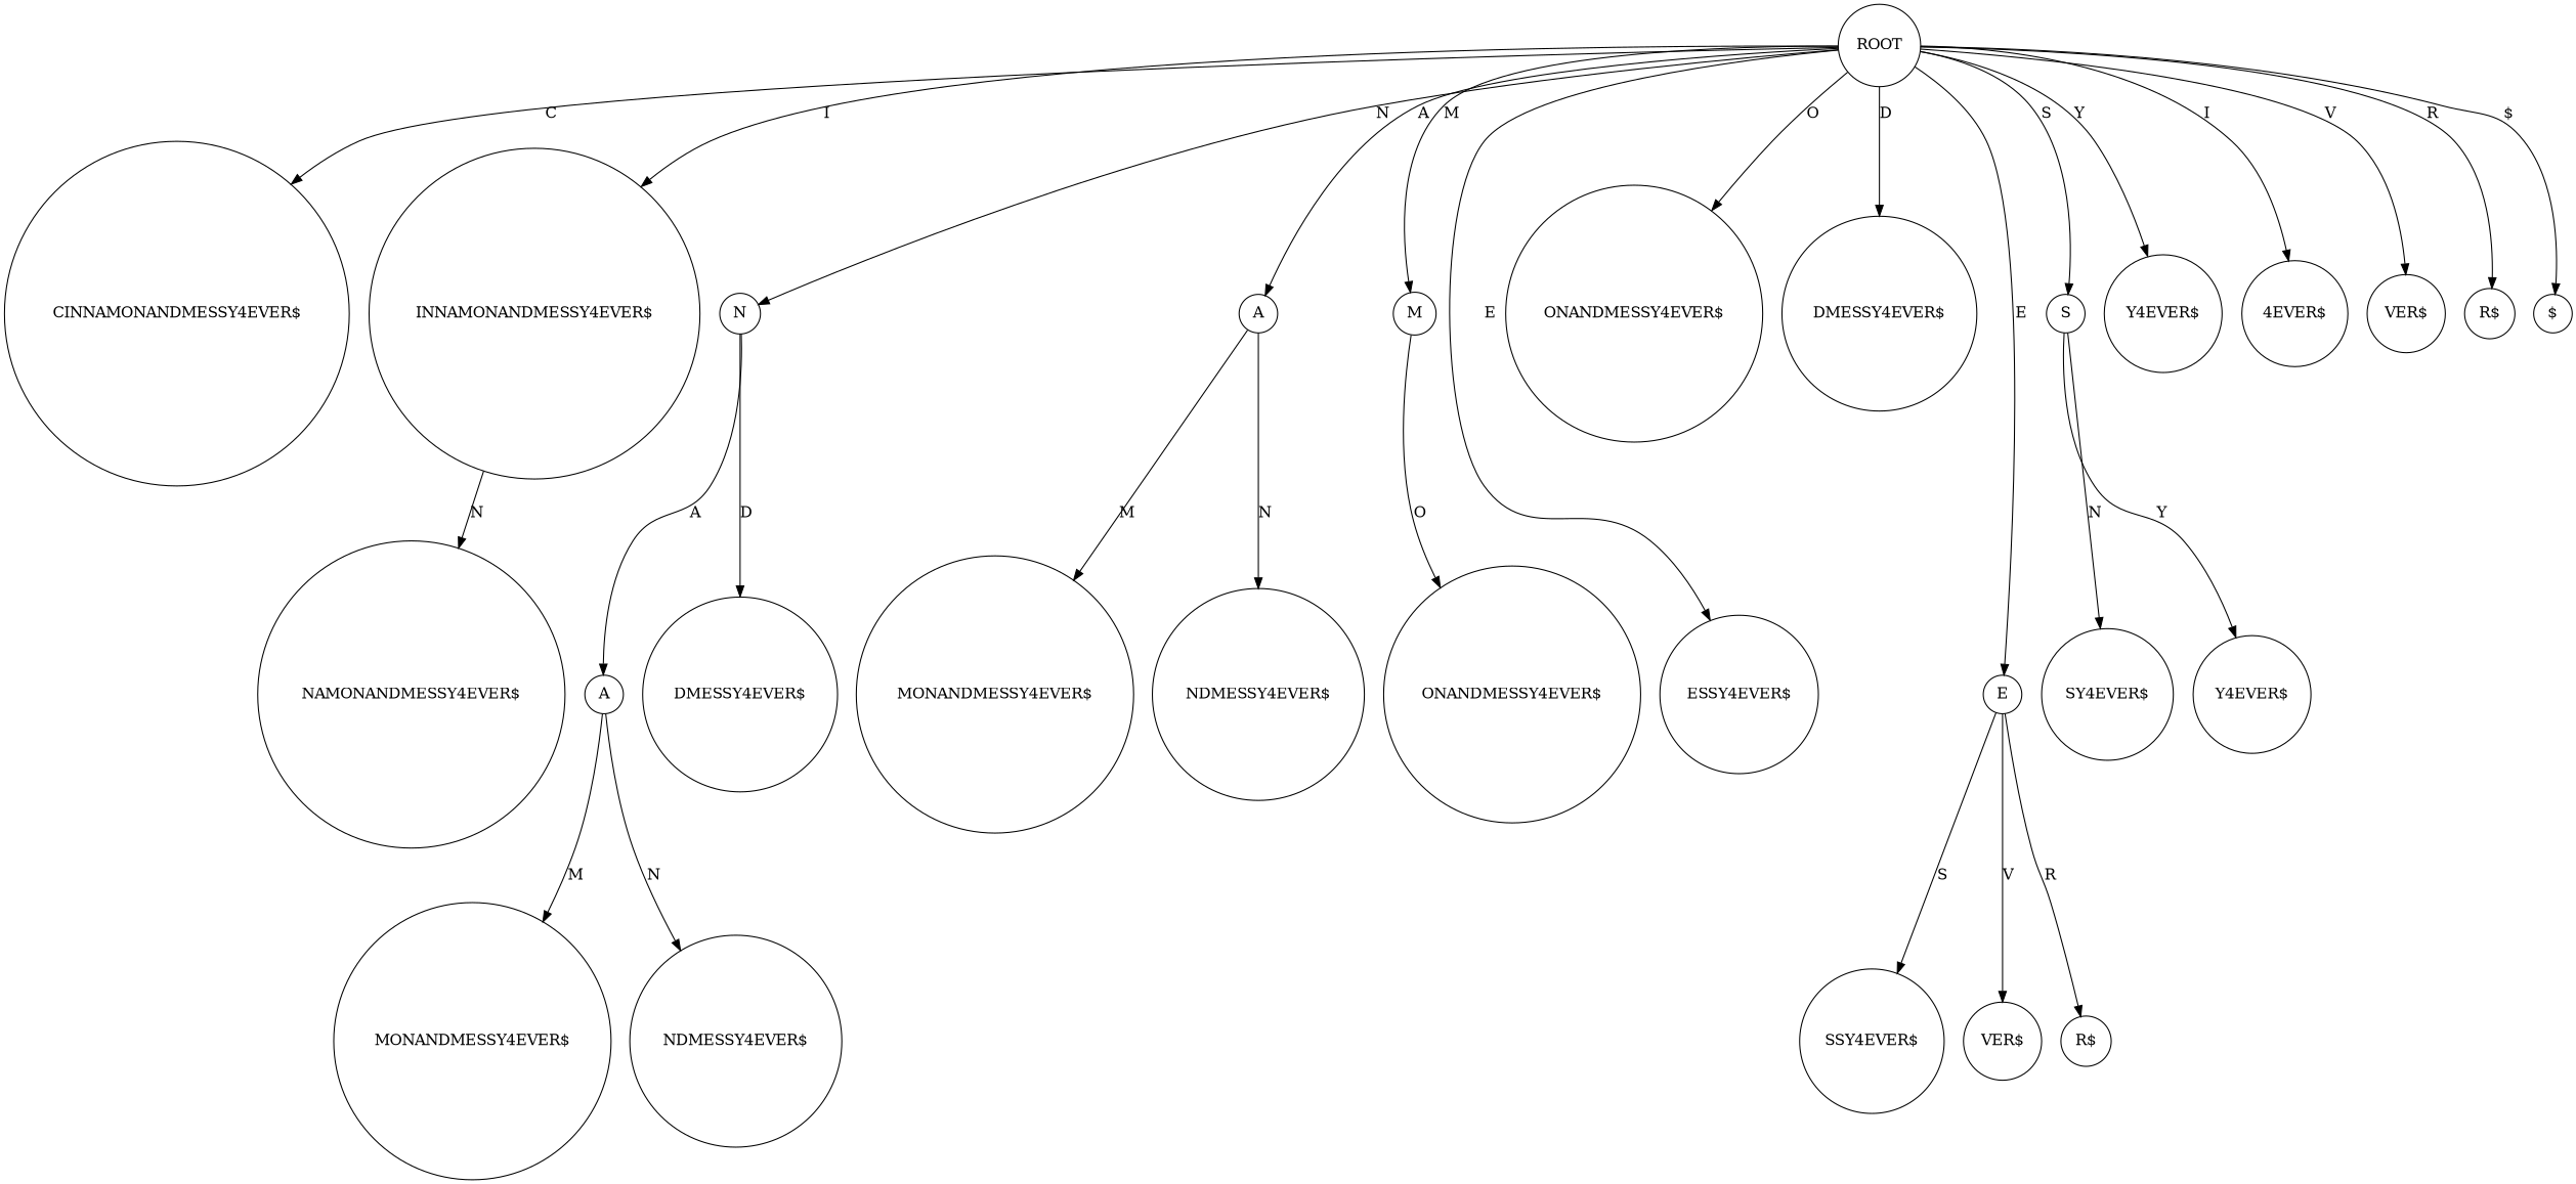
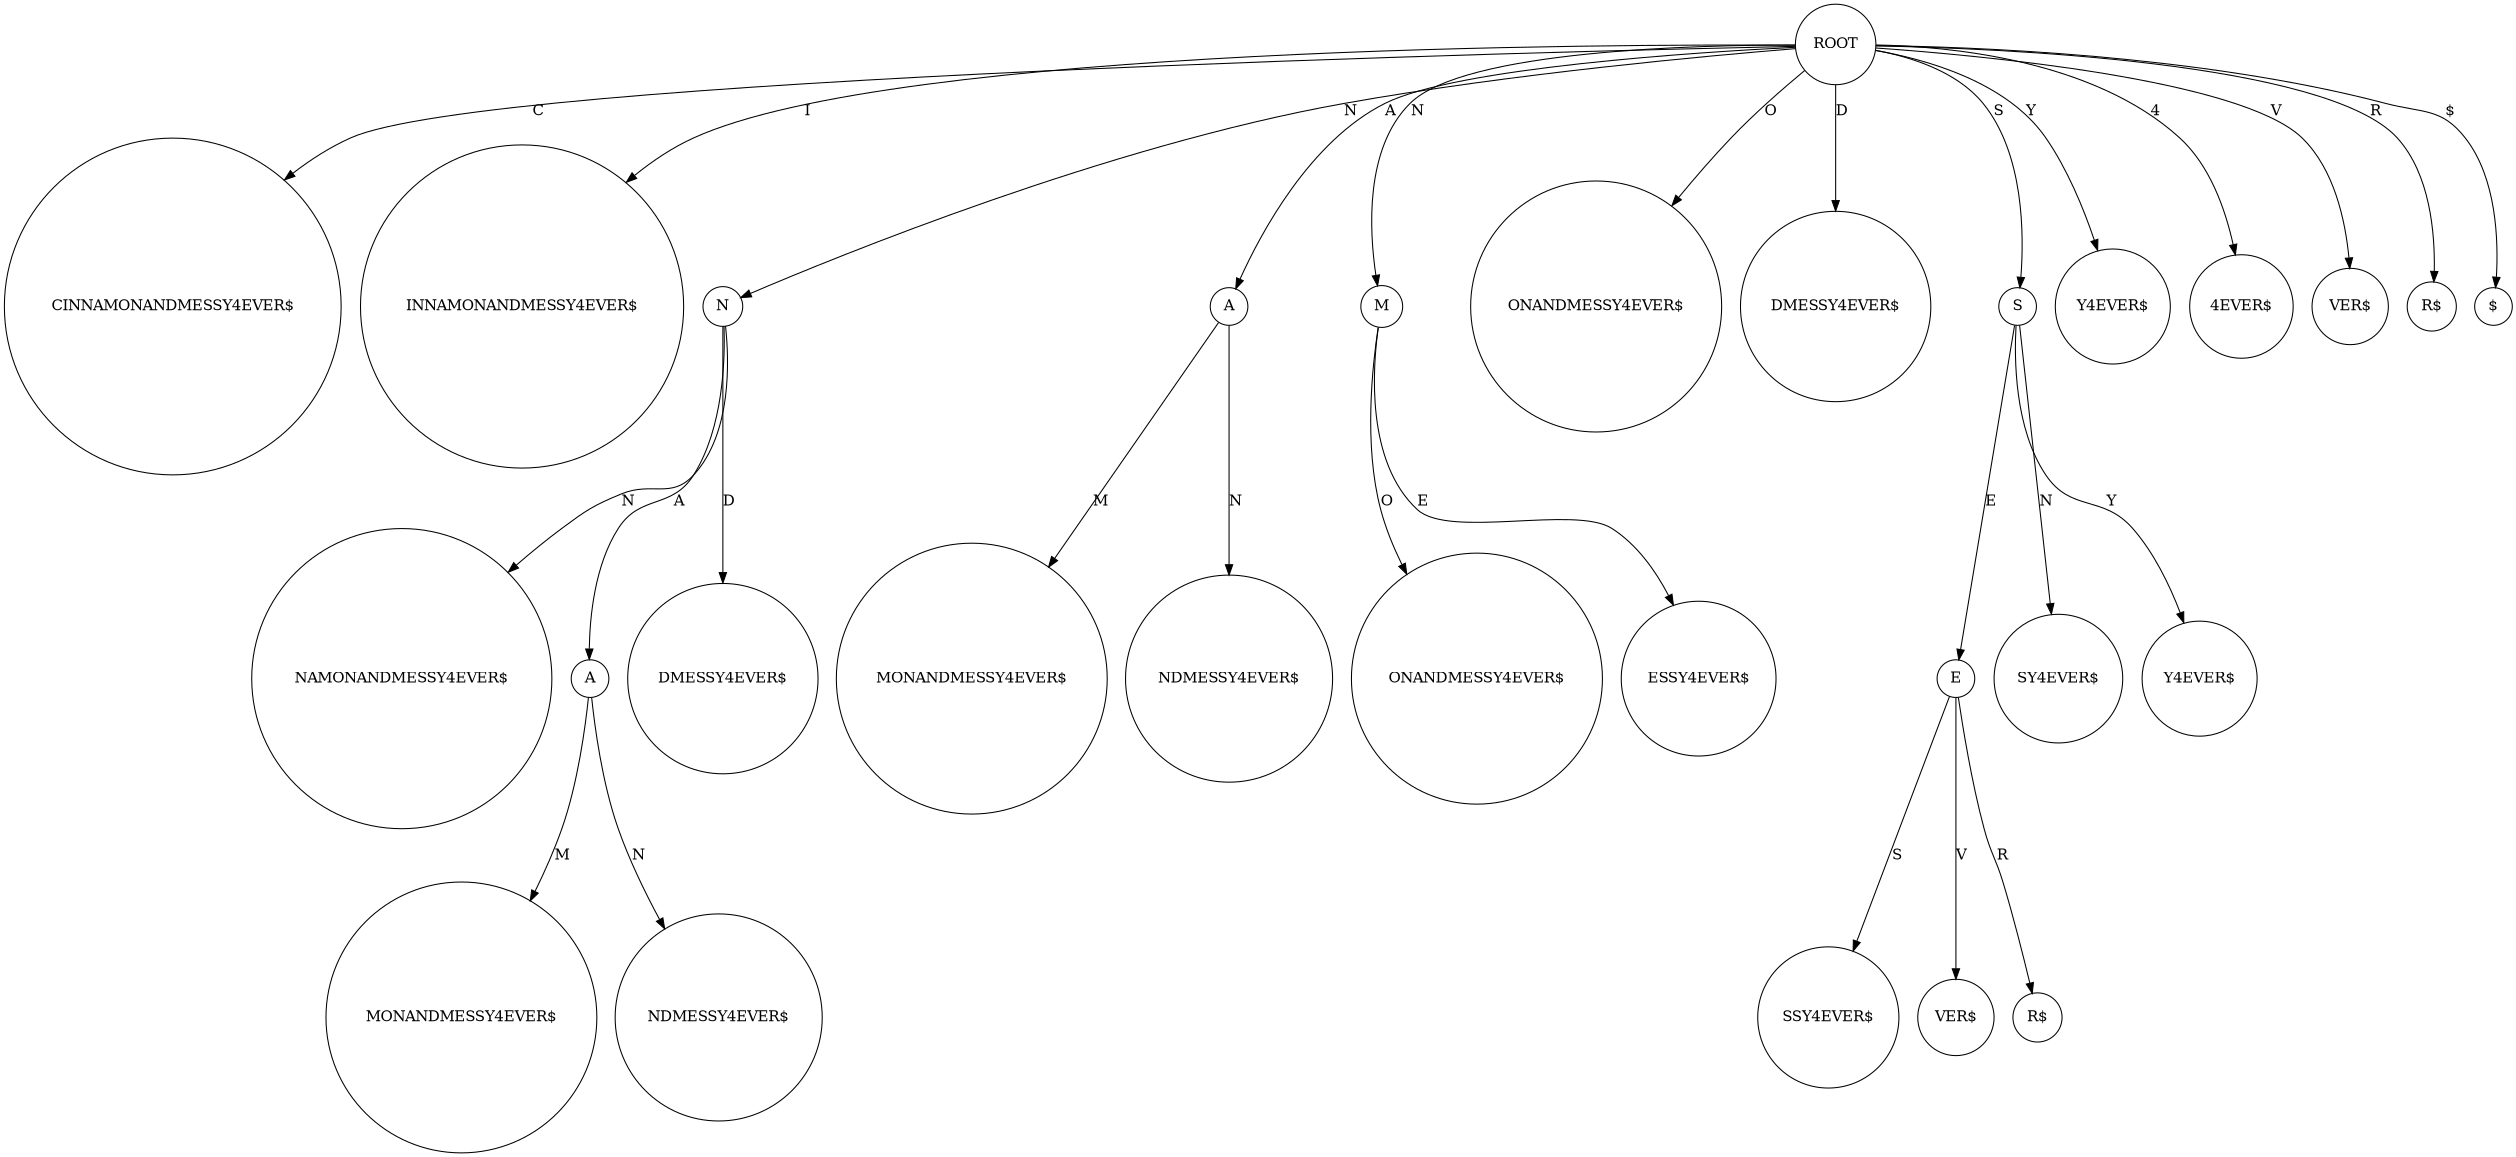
  digraph {
    node [shape=circle]
    n1 [label=ROOT]
    n2 [label="CINNAMONANDMESSY4EVER$"]
    n3 [label="INNAMONANDMESSY4EVER$"]
    n4 [label=N]
    n5 [label=A]
    n6 [label=M]
    n7 [label="ONANDMESSY4EVER$"]
    n8 [label="DMESSY4EVER$"]
    n9 [label=E]
    n10 [label=S]
    n11 [label="Y4EVER$"]
    n12 [label="4EVER$"]
    n13 [label="VER$"]
    n14 [label="R$"]
    n15 [label="$"]
    n16 [label="NAMONANDMESSY4EVER$"]
    n17 [label=A]
    n18 [label="DMESSY4EVER$"]
    n19 [label="MONANDMESSY4EVER$"]
    n20 [label="NDMESSY4EVER$"]
    n21 [label="ONANDMESSY4EVER$"]
    n22 [label="ESSY4EVER$"]
    n23 [label="SSY4EVER$"]
    n24 [label="VER$"]
    n25 [label="R$"]
    n26 [label="SY4EVER$"]
    n27 [label="Y4EVER$"]
    n28 [label="MONANDMESSY4EVER$"]
    n29 [label="NDMESSY4EVER$"]
    n1 -> n2 [label=C]
    n1 -> n3 [label=I]
    n1 -> n4 [label=N]
    n1 -> n5 [label=A]
-   n1 -> n6 [label=M]
+   n1 -> n6 [label=N]
    n1 -> n7 [label=O]
    n1 -> n8 [label=D]
-   n1 -> n9 [label=E]
+   n10 -> n9 [label=E]
    n1 -> n10 [label=S]
    n1 -> n11 [label=Y]
-   n1 -> n12 [label=I]
+   n1 -> n12 [label=4]
    n1 -> n13 [label=V]
    n1 -> n14 [label=R]
    n1 -> n15 [label="$"]
-   n3 -> n16 [label=N]
+   n4 -> n16 [label=N]
    n4 -> n17 [label=A]
    n4 -> n18 [label=D]
    n5 -> n19 [label=M]
    n5 -> n20 [label=N]
    n6 -> n21 [label=O]
-   n1 -> n22 [label=E]
+   n6 -> n22 [label=E]
    n9 -> n23 [label=S]
    n9 -> n24 [label=V]
    n9 -> n25 [label=R]
    n10 -> n26 [label=N]
    n10 -> n27 [label=Y]
    n17 -> n28 [label=M]
    n17 -> n29 [label=N]
  }
